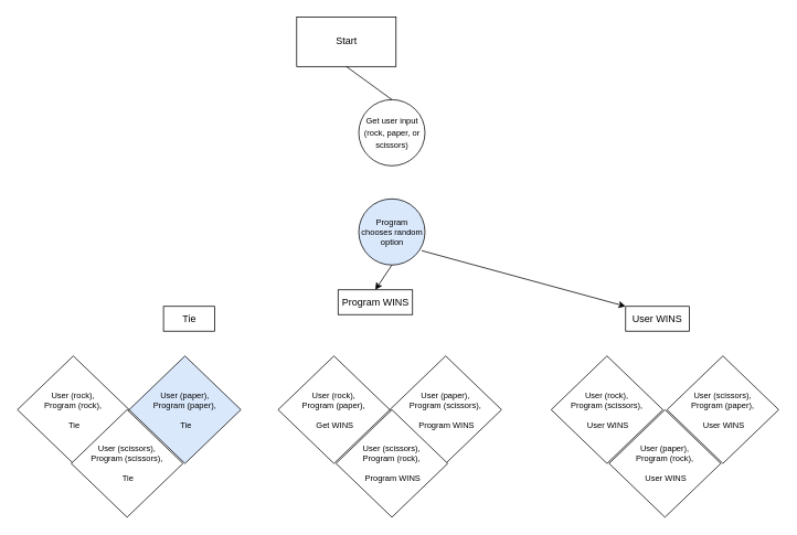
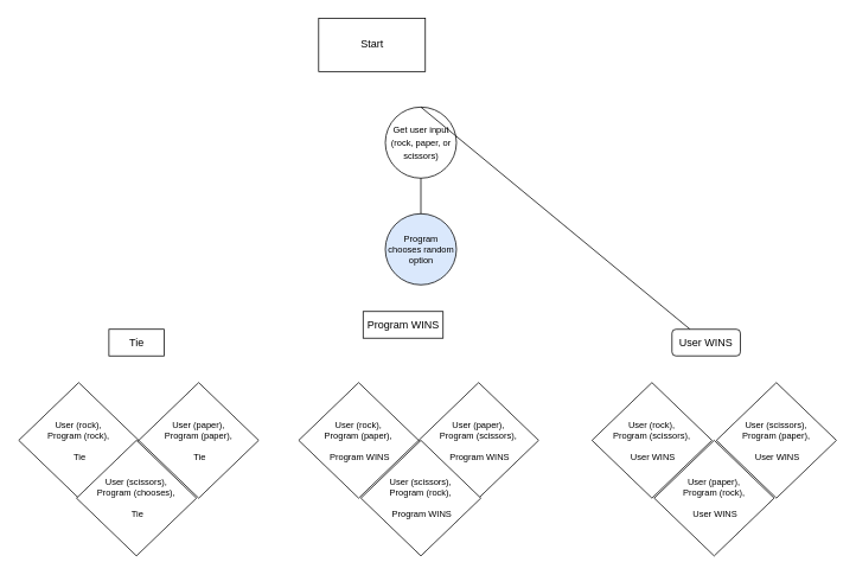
  <mxCell id="0" />
  <mxCell id="1" parent="0" />
  <mxCell id="2" value="Start" style="rounded=0;whiteSpace=wrap;html=1;" parent="1" vertex="1"><mxGeometry x="357.5" y="20" width="120" height="60" as="geometry" /></mxCell>
  <mxCell id="3" value="&lt;font style=&quot;font-size: 10px;&quot;&gt;Get user input (rock, paper, or scissors)&lt;/font&gt;" style="ellipse;whiteSpace=wrap;html=1;aspect=fixed;" parent="1" vertex="1"><mxGeometry x="432.5" y="120" width="80" height="80" as="geometry" /></mxCell>
  <mxCell id="4" value="Program chooses random option" style="ellipse;whiteSpace=wrap;html=1;fontSize=10;fillColor=#dae8fc;" parent="1" vertex="1"><mxGeometry x="432.5" y="240" width="80" height="80" as="geometry" /></mxCell>
- <mxCell id="6" value="" style="endArrow=none;html=1;fontSize=10;entryX=0.5;entryY=1;entryDx=0;entryDy=0;exitX=0.5;exitY=0;exitDx=0;exitDy=0;" parent="1" source="3" target="2" edge="1"><mxGeometry width="50" height="50" relative="1" as="geometry"><mxPoint x="302.5" y="210" as="sourcePoint" /><mxPoint x="352.5" y="160" as="targetPoint" /></mxGeometry></mxCell>
+ <mxCell id="5" value="" style="endArrow=none;html=1;fontSize=10;entryX=0.5;entryY=1;entryDx=0;entryDy=0;exitX=0.5;exitY=0;exitDx=0;exitDy=0;" parent="1" source="4" target="3" edge="1"><mxGeometry width="50" height="50" relative="1" as="geometry"><mxPoint x="342.5" y="250" as="sourcePoint" /><mxPoint x="392.5" y="200" as="targetPoint" /></mxGeometry></mxCell>
+ <mxCell id="6" value="" style="endArrow=none;html=1;fontSize=10;exitX=0.5;exitY=0;exitDx=0;exitDy=0;" parent="1" source="3" target="18" edge="1"><mxGeometry width="50" height="50" relative="1" as="geometry"><mxPoint x="302.5" y="210" as="sourcePoint" /><mxPoint x="352.5" y="160" as="targetPoint" /></mxGeometry></mxCell>
  <mxCell id="7" value="User (rock),&lt;br&gt;Program (rock),&lt;br&gt;&lt;br&gt;&amp;nbsp;Tie" style="rhombus;whiteSpace=wrap;html=1;fontSize=10;" vertex="1" parent="1"><mxGeometry x="20" y="430" width="135" height="130" as="geometry" /></mxCell>
- <mxCell id="8" value="User (rock),&lt;br&gt;Program (paper),&lt;br&gt;&lt;br&gt;&amp;nbsp;Get WINS" style="rhombus;whiteSpace=wrap;html=1;fontSize=10;" vertex="1" parent="1"><mxGeometry x="335" y="430" width="135" height="130" as="geometry" /></mxCell>
+ <mxCell id="8" value="User (rock),&lt;br&gt;Program (paper),&lt;br&gt;&lt;br&gt;&amp;nbsp;Program WINS" style="rhombus;whiteSpace=wrap;html=1;fontSize=10;" vertex="1" parent="1"><mxGeometry x="335" y="430" width="135" height="130" as="geometry" /></mxCell>
  <mxCell id="9" value="User (rock),&lt;br&gt;Program (scissors),&lt;br&gt;&lt;br&gt;&amp;nbsp;User WINS" style="rhombus;whiteSpace=wrap;html=1;fontSize=10;" vertex="1" parent="1"><mxGeometry x="665" y="430" width="135" height="130" as="geometry" /></mxCell>
  <mxCell id="10" value="User (paper),&lt;br&gt;Program (scissors),&lt;br&gt;&lt;br&gt;&amp;nbsp;Program WINS" style="rhombus;whiteSpace=wrap;html=1;fontSize=10;" vertex="1" parent="1"><mxGeometry x="470" y="430" width="135" height="130" as="geometry" /></mxCell>
- <mxCell id="11" value="User (paper),&lt;br&gt;Program (paper),&lt;br&gt;&lt;br&gt;&amp;nbsp;Tie" style="rhombus;whiteSpace=wrap;html=1;fontSize=10;fillColor=#dae8fc;" vertex="1" parent="1"><mxGeometry x="155" y="430" width="135" height="130" as="geometry" /></mxCell>
+ <mxCell id="11" value="User (paper),&lt;br&gt;Program (paper),&lt;br&gt;&lt;br&gt;&amp;nbsp;Tie" style="rhombus;whiteSpace=wrap;html=1;fontSize=10;" vertex="1" parent="1"><mxGeometry x="155" y="430" width="135" height="130" as="geometry" /></mxCell>
  <mxCell id="12" value="User (paper),&lt;br&gt;Program (rock),&lt;br&gt;&lt;br&gt;&amp;nbsp;User WINS" style="rhombus;whiteSpace=wrap;html=1;fontSize=10;" vertex="1" parent="1"><mxGeometry x="735" y="495" width="135" height="130" as="geometry" /></mxCell>
- <mxCell id="13" value="User (scissors),&lt;br&gt;Program (scissors),&lt;br&gt;&lt;br&gt;&amp;nbsp;Tie" style="rhombus;whiteSpace=wrap;html=1;fontSize=10;" vertex="1" parent="1"><mxGeometry x="85" y="495" width="135" height="130" as="geometry" /></mxCell>
+ <mxCell id="13" value="User (scissors),&lt;br&gt;Program (chooses),&lt;br&gt;&lt;br&gt;&amp;nbsp;Tie" style="rhombus;whiteSpace=wrap;html=1;fontSize=10;" vertex="1" parent="1"><mxGeometry x="85" y="495" width="135" height="130" as="geometry" /></mxCell>
  <mxCell id="14" value="User (scissors),&lt;br&gt;Program (paper),&lt;br&gt;&lt;br&gt;&amp;nbsp;User WINS" style="rhombus;whiteSpace=wrap;html=1;fontSize=10;" vertex="1" parent="1"><mxGeometry x="805" y="430" width="135" height="130" as="geometry" /></mxCell>
  <mxCell id="15" value="User (scissors),&lt;br&gt;Program (rock),&lt;br&gt;&lt;br&gt;&amp;nbsp;Program WINS" style="rhombus;whiteSpace=wrap;html=1;fontSize=10;" vertex="1" parent="1"><mxGeometry x="405" y="495" width="135" height="130" as="geometry" /></mxCell>
- <mxCell id="16" value="Tie" style="rounded=0;whiteSpace=wrap;html=1;" vertex="1" parent="1"><mxGeometry x="196.5" y="370" width="62" height="30" as="geometry" /></mxCell>
+ <mxCell id="16" value="Tie" style="rounded=0;whiteSpace=wrap;html=1;" vertex="1" parent="1"><mxGeometry x="121.5" y="370" width="62" height="30" as="geometry" /></mxCell>
  <mxCell id="17" value="Program WINS" style="rounded=0;whiteSpace=wrap;html=1;" vertex="1" parent="1"><mxGeometry x="407.5" y="350" width="90" height="30" as="geometry" /></mxCell>
- <mxCell id="18" value="User WINS" style="rounded=0;whiteSpace=wrap;html=1;" vertex="1" parent="1"><mxGeometry x="755" y="370" width="77" height="30" as="geometry" /></mxCell>
- <mxCell id="19" value="" style="endArrow=classic;html=1;exitX=0.5;exitY=1;exitDx=0;exitDy=0;entryX=0.5;entryY=0;entryDx=0;entryDy=0;" edge="1" parent="1" source="4" target="17"><mxGeometry width="50" height="50" relative="1" as="geometry"><mxPoint x="444.98" y="310" as="sourcePoint" /><mxPoint x="475" y="360" as="targetPoint" /></mxGeometry></mxCell>
- <mxCell id="20" value="" style="endArrow=classic;html=1;exitX=0.951;exitY=0.783;exitDx=0;exitDy=0;entryX=0;entryY=0;entryDx=0;entryDy=0;exitPerimeter=0;" edge="1" parent="1" source="4" target="18"><mxGeometry width="50" height="50" relative="1" as="geometry"><mxPoint x="454.98" y="320" as="sourcePoint" /><mxPoint x="205" y="390" as="targetPoint" /></mxGeometry></mxCell>
+ <mxCell id="18" value="User WINS" style="whiteSpace=wrap;html=1;rounded=1;" vertex="1" parent="1"><mxGeometry x="755" y="370" width="77" height="30" as="geometry" /></mxCell>
